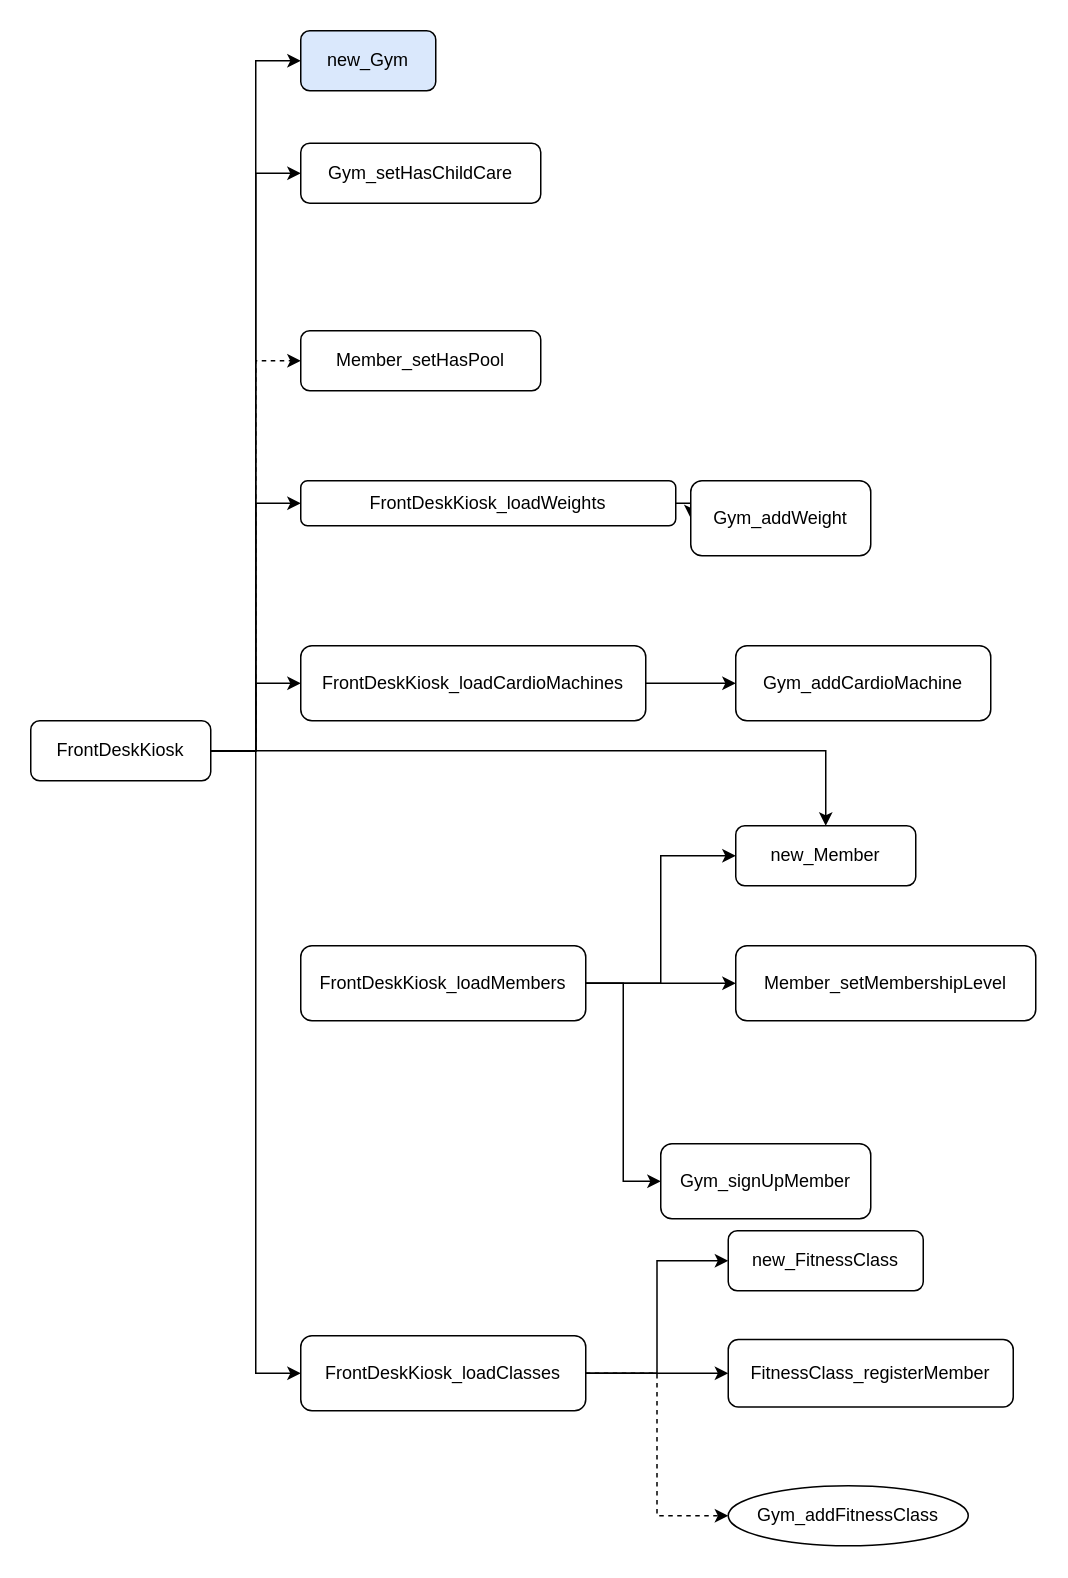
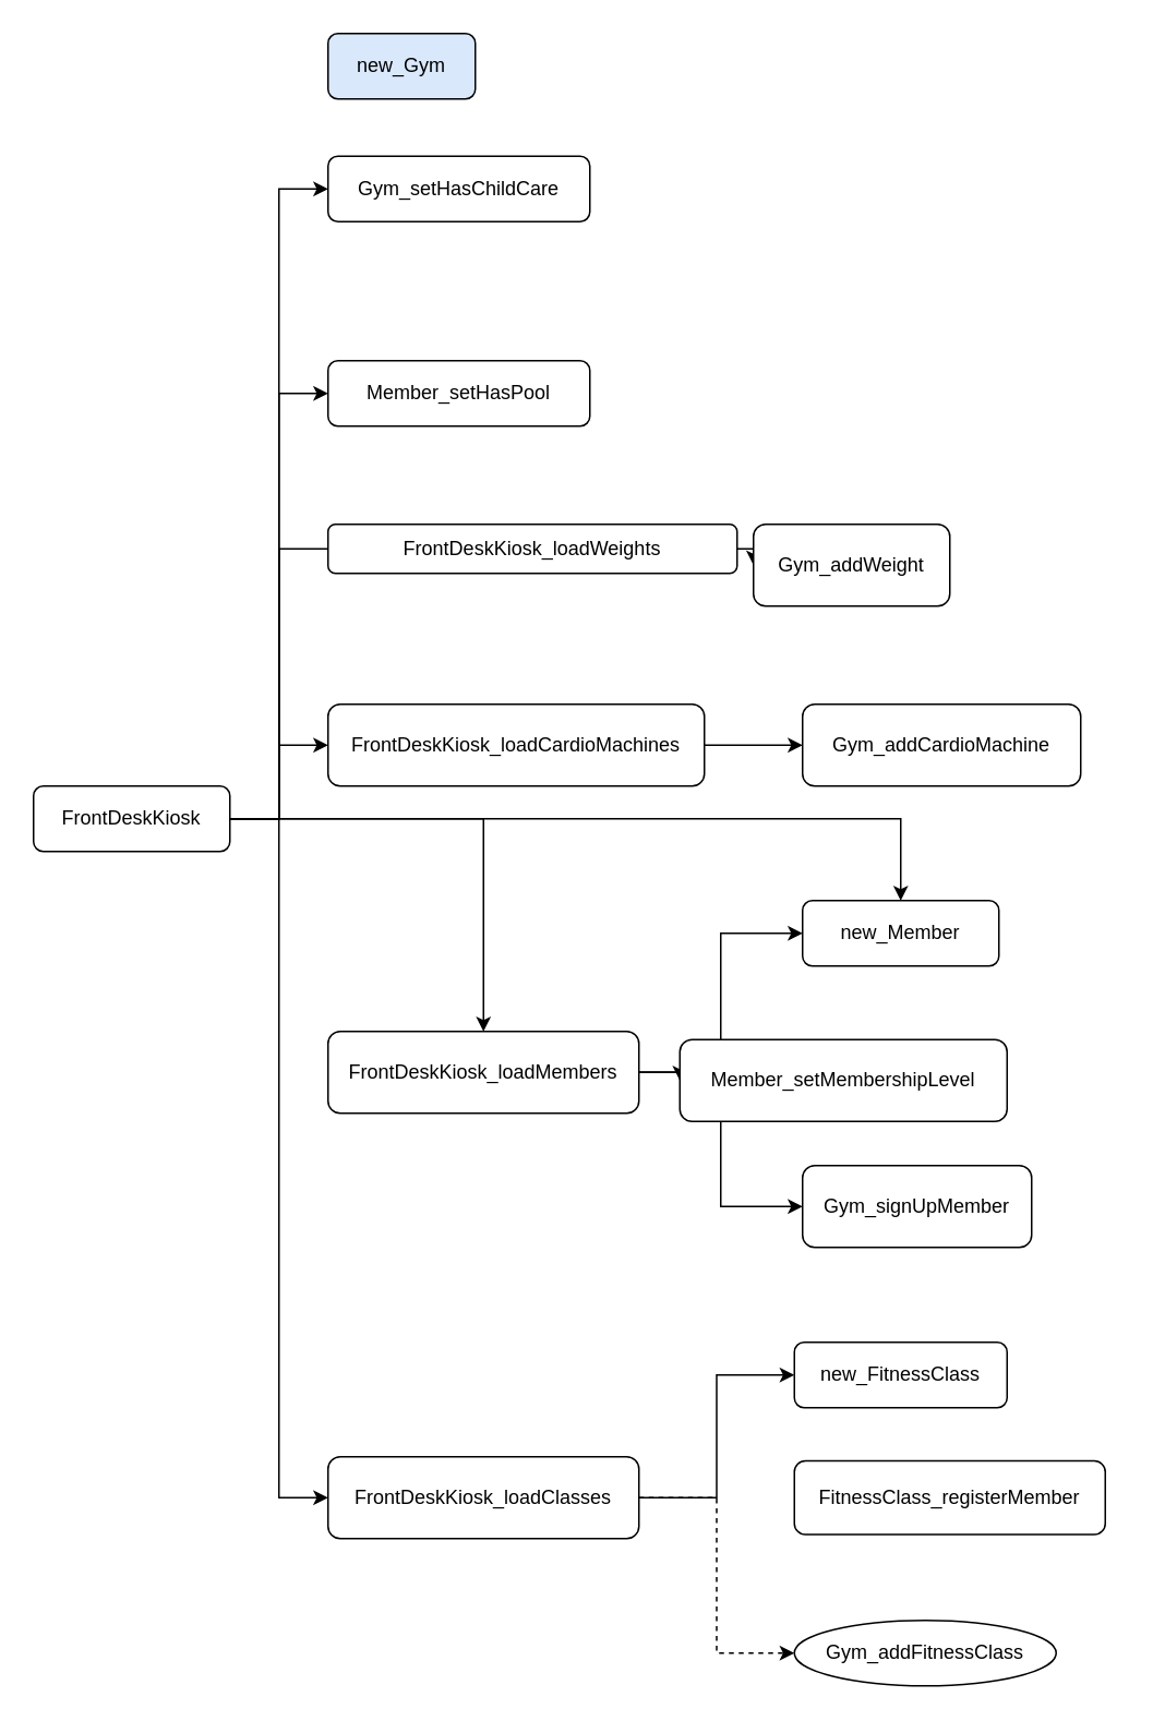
  <mxCell id="0" />
  <mxCell id="1" parent="0" />
- <mxCell id="2" style="edgeStyle=orthogonalEdgeStyle;rounded=0;orthogonalLoop=1;jettySize=auto;html=1;exitX=1;exitY=0.5;exitDx=0;exitDy=0;entryX=0;entryY=0.5;entryDx=0;entryDy=0;dashed=1;" edge="1" parent="1" source="9" target="12"><mxGeometry relative="1" as="geometry" /></mxCell>
- <mxCell id="3" style="edgeStyle=orthogonalEdgeStyle;rounded=0;orthogonalLoop=1;jettySize=auto;html=1;exitX=1;exitY=0.5;exitDx=0;exitDy=0;entryX=0;entryY=0.5;entryDx=0;entryDy=0;" edge="1" parent="1" source="9" target="10"><mxGeometry relative="1" as="geometry" /></mxCell>
+ <mxCell id="2" style="edgeStyle=orthogonalEdgeStyle;rounded=0;orthogonalLoop=1;jettySize=auto;html=1;exitX=1;exitY=0.5;exitDx=0;exitDy=0;entryX=0;entryY=0.5;entryDx=0;entryDy=0;" edge="1" parent="1" source="9" target="12"><mxGeometry relative="1" as="geometry" /></mxCell>
+ <mxCell id="3" style="edgeStyle=orthogonalEdgeStyle;rounded=0;orthogonalLoop=1;jettySize=auto;html=1;exitX=1;exitY=0.5;exitDx=0;exitDy=0;" edge="1" parent="1" source="9" target="22"><mxGeometry relative="1" as="geometry" /></mxCell>
  <mxCell id="4" style="edgeStyle=orthogonalEdgeStyle;rounded=0;orthogonalLoop=1;jettySize=auto;html=1;exitX=1;exitY=0.5;exitDx=0;exitDy=0;entryX=0;entryY=0.5;entryDx=0;entryDy=0;" edge="1" parent="1" source="9" target="11"><mxGeometry relative="1" as="geometry" /></mxCell>
- <mxCell id="5" style="edgeStyle=orthogonalEdgeStyle;rounded=0;orthogonalLoop=1;jettySize=auto;html=1;exitX=1;exitY=0.5;exitDx=0;exitDy=0;entryX=0;entryY=0.5;entryDx=0;entryDy=0;" edge="1" parent="1" source="9" target="14"><mxGeometry relative="1" as="geometry" /></mxCell>
+ <mxCell id="5" style="edgeStyle=orthogonalEdgeStyle;rounded=0;orthogonalLoop=1;jettySize=auto;html=1;exitX=1;exitY=0.5;exitDx=0;exitDy=0;entryX=0;entryY=0.5;entryDx=0;entryDy=0;endArrow=none;" edge="1" parent="1" source="9" target="14"><mxGeometry relative="1" as="geometry" /></mxCell>
  <mxCell id="6" style="edgeStyle=orthogonalEdgeStyle;rounded=0;orthogonalLoop=1;jettySize=auto;html=1;exitX=1;exitY=0.5;exitDx=0;exitDy=0;" edge="1" parent="1" source="9" target="17"><mxGeometry relative="1" as="geometry" /></mxCell>
  <mxCell id="7" style="edgeStyle=orthogonalEdgeStyle;rounded=0;orthogonalLoop=1;jettySize=auto;html=1;exitX=1;exitY=0.5;exitDx=0;exitDy=0;" edge="1" parent="1" source="9" target="23"><mxGeometry relative="1" as="geometry" /></mxCell>
  <mxCell id="8" style="edgeStyle=orthogonalEdgeStyle;rounded=0;orthogonalLoop=1;jettySize=auto;html=1;exitX=1;exitY=0.5;exitDx=0;exitDy=0;entryX=0;entryY=0.5;entryDx=0;entryDy=0;" edge="1" parent="1" source="9" target="29"><mxGeometry relative="1" as="geometry" /></mxCell>
  <mxCell id="9" value="FrontDeskKiosk" style="rounded=1;whiteSpace=wrap;html=1;" vertex="1" parent="1"><mxGeometry x="20" y="480" width="120" height="40" as="geometry" /></mxCell>
  <mxCell id="10" value="new_Gym" style="rounded=1;whiteSpace=wrap;html=1;fillColor=#dae8fc;" vertex="1" parent="1"><mxGeometry x="200" y="20" width="90" height="40" as="geometry" /></mxCell>
  <mxCell id="11" value="Gym_setHasChildCare" style="rounded=1;whiteSpace=wrap;html=1;" vertex="1" parent="1"><mxGeometry x="200" y="95" width="160" height="40" as="geometry" /></mxCell>
  <mxCell id="12" value="Member_setHasPool" style="rounded=1;whiteSpace=wrap;html=1;" vertex="1" parent="1"><mxGeometry x="200" y="220" width="160" height="40" as="geometry" /></mxCell>
  <mxCell id="13" style="edgeStyle=orthogonalEdgeStyle;rounded=0;orthogonalLoop=1;jettySize=auto;html=1;exitX=1;exitY=0.5;exitDx=0;exitDy=0;entryX=0;entryY=0.5;entryDx=0;entryDy=0;" edge="1" parent="1" source="14" target="15"><mxGeometry relative="1" as="geometry" /></mxCell>
  <mxCell id="14" value="FrontDeskKiosk_loadWeights" style="rounded=1;whiteSpace=wrap;html=1;" vertex="1" parent="1"><mxGeometry x="200" y="320" width="250" height="30" as="geometry" /></mxCell>
  <mxCell id="15" value="Gym_addWeight" style="rounded=1;whiteSpace=wrap;html=1;" vertex="1" parent="1"><mxGeometry x="460" y="320" width="120" height="50" as="geometry" /></mxCell>
  <mxCell id="16" style="edgeStyle=orthogonalEdgeStyle;rounded=0;orthogonalLoop=1;jettySize=auto;html=1;exitX=1;exitY=0.5;exitDx=0;exitDy=0;entryX=0;entryY=0.5;entryDx=0;entryDy=0;" edge="1" parent="1" source="17" target="18"><mxGeometry relative="1" as="geometry" /></mxCell>
  <mxCell id="17" value="FrontDeskKiosk_loadCardioMachines" style="rounded=1;whiteSpace=wrap;html=1;" vertex="1" parent="1"><mxGeometry x="200" y="430" width="230" height="50" as="geometry" /></mxCell>
  <mxCell id="18" value="Gym_addCardioMachine" style="rounded=1;whiteSpace=wrap;html=1;" vertex="1" parent="1"><mxGeometry x="490" y="430" width="170" height="50" as="geometry" /></mxCell>
  <mxCell id="19" style="edgeStyle=orthogonalEdgeStyle;rounded=0;orthogonalLoop=1;jettySize=auto;html=1;exitX=1;exitY=0.5;exitDx=0;exitDy=0;entryX=0;entryY=0.5;entryDx=0;entryDy=0;" edge="1" parent="1" source="22" target="23"><mxGeometry relative="1" as="geometry" /></mxCell>
  <mxCell id="20" style="edgeStyle=orthogonalEdgeStyle;rounded=0;orthogonalLoop=1;jettySize=auto;html=1;exitX=1;exitY=0.5;exitDx=0;exitDy=0;entryX=0;entryY=0.5;entryDx=0;entryDy=0;" edge="1" parent="1" source="22" target="24"><mxGeometry relative="1" as="geometry" /></mxCell>
  <mxCell id="21" style="edgeStyle=orthogonalEdgeStyle;rounded=0;orthogonalLoop=1;jettySize=auto;html=1;exitX=1;exitY=0.5;exitDx=0;exitDy=0;entryX=0;entryY=0.5;entryDx=0;entryDy=0;" edge="1" parent="1" source="22" target="25"><mxGeometry relative="1" as="geometry" /></mxCell>
  <mxCell id="22" value="FrontDeskKiosk_loadMembers" style="rounded=1;whiteSpace=wrap;html=1;" vertex="1" parent="1"><mxGeometry x="200" y="630" width="190" height="50" as="geometry" /></mxCell>
  <mxCell id="23" value="new_Member" style="rounded=1;whiteSpace=wrap;html=1;" vertex="1" parent="1"><mxGeometry x="490" y="550" width="120" height="40" as="geometry" /></mxCell>
- <mxCell id="24" value="Member_setMembershipLevel" style="rounded=1;whiteSpace=wrap;html=1;" vertex="1" parent="1"><mxGeometry x="490" y="630" width="200" height="50" as="geometry" /></mxCell>
- <mxCell id="25" value="Gym_signUpMember" style="rounded=1;whiteSpace=wrap;html=1;" vertex="1" parent="1"><mxGeometry x="440" y="762" width="140" height="50" as="geometry" /></mxCell>
+ <mxCell id="24" value="Member_setMembershipLevel" style="rounded=1;whiteSpace=wrap;html=1;" vertex="1" parent="1"><mxGeometry x="415" y="635" width="200" height="50" as="geometry" /></mxCell>
+ <mxCell id="25" value="Gym_signUpMember" style="rounded=1;whiteSpace=wrap;html=1;" vertex="1" parent="1"><mxGeometry x="490" y="712" width="140" height="50" as="geometry" /></mxCell>
  <mxCell id="26" style="edgeStyle=orthogonalEdgeStyle;rounded=0;orthogonalLoop=1;jettySize=auto;html=1;exitX=1;exitY=0.5;exitDx=0;exitDy=0;entryX=0;entryY=0.5;entryDx=0;entryDy=0;" edge="1" parent="1" source="29" target="30"><mxGeometry relative="1" as="geometry" /></mxCell>
- <mxCell id="27" style="edgeStyle=orthogonalEdgeStyle;rounded=0;orthogonalLoop=1;jettySize=auto;html=1;exitX=1;exitY=0.5;exitDx=0;exitDy=0;entryX=0;entryY=0.5;entryDx=0;entryDy=0;" edge="1" parent="1" source="29" target="31"><mxGeometry relative="1" as="geometry" /></mxCell>
  <mxCell id="28" style="edgeStyle=orthogonalEdgeStyle;rounded=0;orthogonalLoop=1;jettySize=auto;html=1;exitX=1;exitY=0.5;exitDx=0;exitDy=0;entryX=0;entryY=0.5;entryDx=0;entryDy=0;dashed=1;" edge="1" parent="1" source="29" target="32"><mxGeometry relative="1" as="geometry" /></mxCell>
  <mxCell id="29" value="FrontDeskKiosk_loadClasses" style="rounded=1;whiteSpace=wrap;html=1;" vertex="1" parent="1"><mxGeometry x="200" y="890" width="190" height="50" as="geometry" /></mxCell>
  <mxCell id="30" value="new_FitnessClass" style="rounded=1;whiteSpace=wrap;html=1;" vertex="1" parent="1"><mxGeometry x="485" y="820" width="130" height="40" as="geometry" /></mxCell>
  <mxCell id="31" value="FitnessClass_registerMember" style="rounded=1;whiteSpace=wrap;html=1;" vertex="1" parent="1"><mxGeometry x="485" y="892.5" width="190" height="45" as="geometry" /></mxCell>
  <mxCell id="32" value="Gym_addFitnessClass" style="ellipse;whiteSpace=wrap;html=1;" vertex="1" parent="1"><mxGeometry x="485" y="990" width="160" height="40" as="geometry" /></mxCell>
